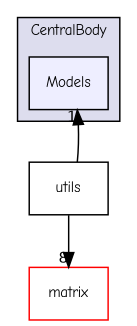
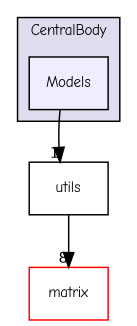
  digraph {
    compound=true
    fontname="Comic Neue"
    node [fontname="Comic Neue" fontsize=10 shape=box style=filled]
    edge [fontname="Comic Neue" labeldistance=1.5 labelfontname=Helvetica labelfontsize=10]
    n1 [fillcolor="#eeeeff" label=Models pencolor=black]
    n2 [label=utils style=""]
    n3 [color=red fillcolor=white label=matrix]
    subgraph cluster_1 {
      bgcolor="#ddddee"
      fontsize=10
      label=CentralBody
      pencolor=black
      n1
    }
-   n2 -> n1 [headlabel=1]
+   n1 -> n2 [headlabel=1]
    n2 -> n3 [headlabel=8]
  }
